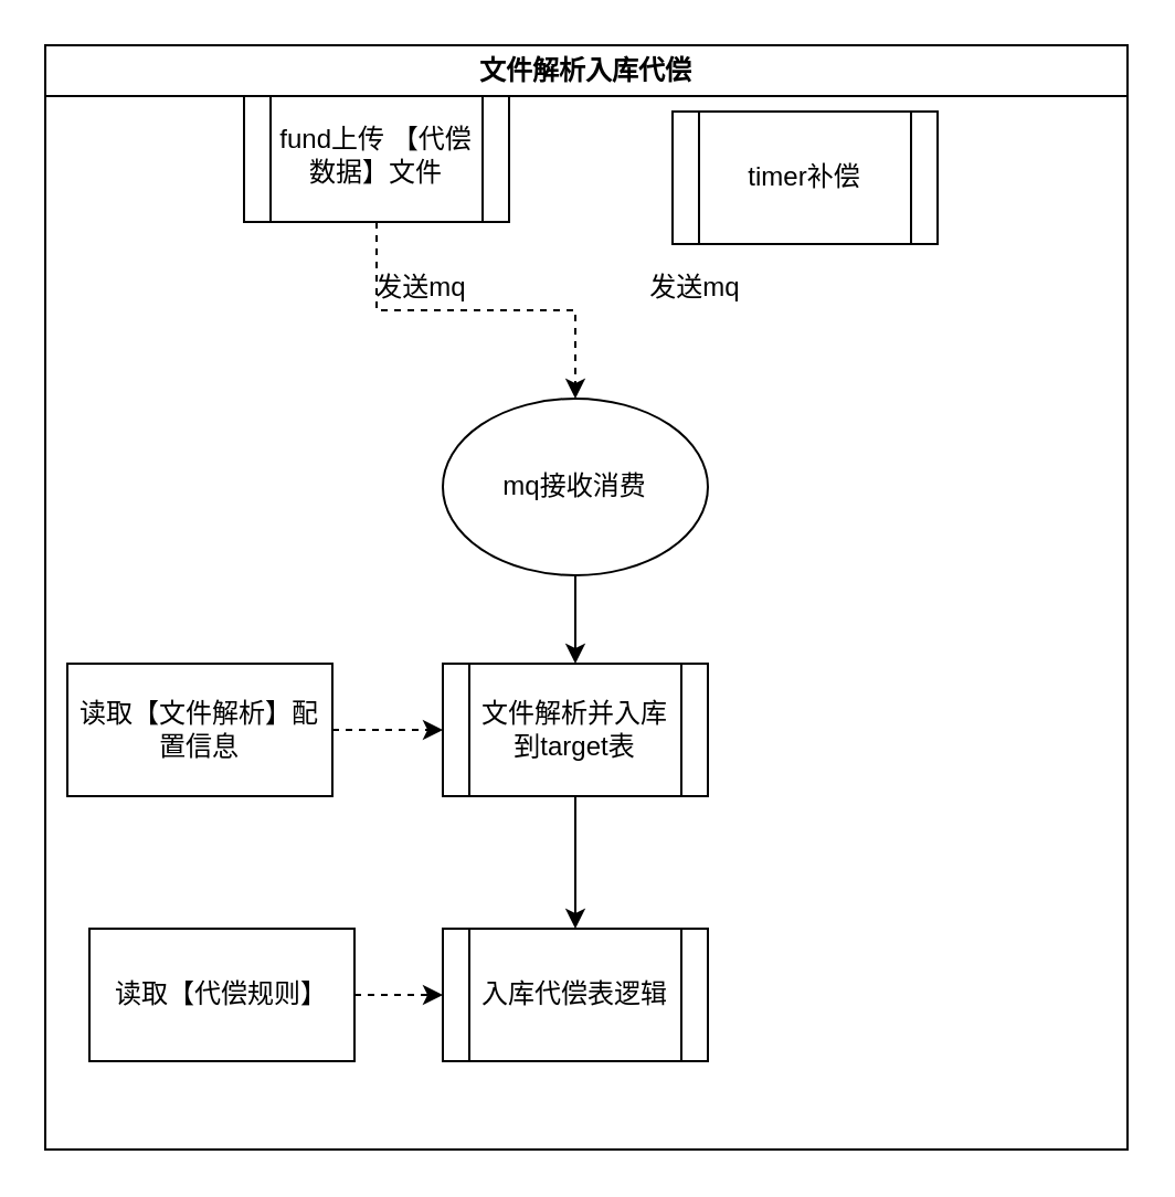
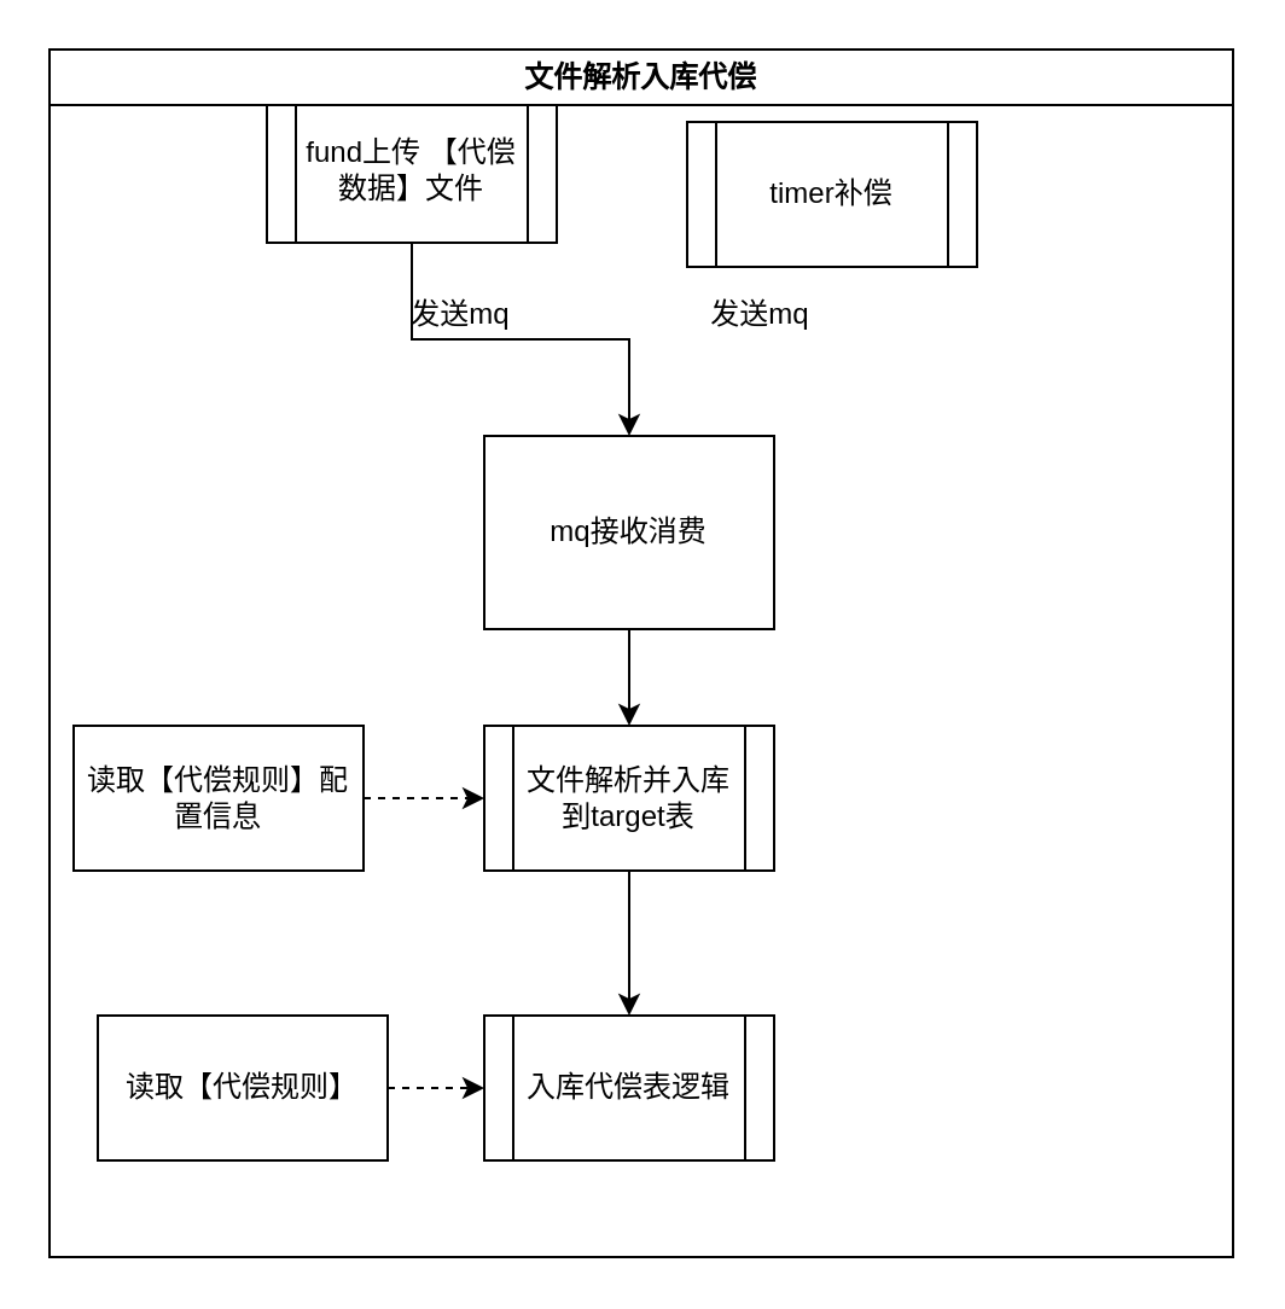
  <mxCell id="0" />
  <mxCell id="1" parent="0" />
- <mxCell id="2" style="edgeStyle=orthogonalEdgeStyle;rounded=0;orthogonalLoop=1;jettySize=auto;html=1;dashed=1;" edge="1" parent="1" source="3" target="6"><mxGeometry relative="1" as="geometry" /></mxCell>
+ <mxCell id="2" style="edgeStyle=orthogonalEdgeStyle;rounded=0;orthogonalLoop=1;jettySize=auto;html=1;" edge="1" parent="1" source="3" target="6"><mxGeometry relative="1" as="geometry" /></mxCell>
  <mxCell id="3" value="&lt;span&gt;fund上传 【代偿数据】文件&lt;/span&gt;" style="shape=process;whiteSpace=wrap;html=1;backgroundOutline=1;" vertex="1" parent="1"><mxGeometry x="110" y="40" width="120" height="60" as="geometry" /></mxCell>
- <mxCell id="4" value="&lt;span&gt;timer补偿&lt;/span&gt;" style="shape=process;whiteSpace=wrap;html=1;backgroundOutline=1;" vertex="1" parent="1"><mxGeometry x="304" y="50" width="120" height="60" as="geometry" /></mxCell>
+ <mxCell id="4" value="&lt;span&gt;timer补偿&lt;/span&gt;" style="shape=process;whiteSpace=wrap;html=1;backgroundOutline=1;" vertex="1" parent="1"><mxGeometry x="284" y="50" width="120" height="60" as="geometry" /></mxCell>
  <mxCell id="5" value="" style="edgeStyle=orthogonalEdgeStyle;rounded=0;orthogonalLoop=1;jettySize=auto;html=1;" edge="1" parent="1" source="6" target="10"><mxGeometry relative="1" as="geometry" /></mxCell>
- <mxCell id="6" value="mq接收消费" style="ellipse;whiteSpace=wrap;html=1;" vertex="1" parent="1"><mxGeometry x="200" y="180" width="120" height="80" as="geometry" /></mxCell>
+ <mxCell id="6" value="mq接收消费" style="whiteSpace=wrap;html=1;rounded=0;" vertex="1" parent="1"><mxGeometry x="200" y="180" width="120" height="80" as="geometry" /></mxCell>
  <mxCell id="7" value="发送mq" style="text;html=1;align=center;verticalAlign=middle;resizable=0;points=[];autosize=1;strokeColor=none;fillColor=none;" vertex="1" parent="1"><mxGeometry x="160" y="120" width="60" height="20" as="geometry" /></mxCell>
  <mxCell id="8" value="发送mq" style="text;html=1;align=center;verticalAlign=middle;resizable=0;points=[];autosize=1;strokeColor=none;fillColor=none;" vertex="1" parent="1"><mxGeometry x="284" y="120" width="60" height="20" as="geometry" /></mxCell>
  <mxCell id="9" value="" style="edgeStyle=orthogonalEdgeStyle;rounded=0;orthogonalLoop=1;jettySize=auto;html=1;" edge="1" parent="1" source="10"><mxGeometry relative="1" as="geometry"><mxPoint x="260" y="420" as="targetPoint" /></mxGeometry></mxCell>
  <mxCell id="10" value="文件解析并入库到target表" style="shape=process;whiteSpace=wrap;html=1;backgroundOutline=1;" vertex="1" parent="1"><mxGeometry x="200" y="300" width="120" height="60" as="geometry" /></mxCell>
  <mxCell id="11" value="" style="edgeStyle=orthogonalEdgeStyle;rounded=0;orthogonalLoop=1;jettySize=auto;html=1;dashed=1;" edge="1" parent="1" source="12" target="10"><mxGeometry relative="1" as="geometry" /></mxCell>
- <mxCell id="12" value="读取【文件解析】配置信息" style="rounded=0;whiteSpace=wrap;html=1;" vertex="1" parent="1"><mxGeometry x="30" y="300" width="120" height="60" as="geometry" /></mxCell>
+ <mxCell id="12" value="读取【代偿规则】配置信息" style="rounded=0;whiteSpace=wrap;html=1;" vertex="1" parent="1"><mxGeometry x="30" y="300" width="120" height="60" as="geometry" /></mxCell>
  <mxCell id="13" value="入库代偿表逻辑" style="shape=process;whiteSpace=wrap;html=1;backgroundOutline=1;" vertex="1" parent="1"><mxGeometry x="200" y="420" width="120" height="60" as="geometry" /></mxCell>
  <mxCell id="14" value="文件解析入库代偿" style="swimlane;whiteSpace=wrap;html=1;" vertex="1" parent="1"><mxGeometry x="20" y="20" width="490" height="500" as="geometry" /></mxCell>
  <mxCell id="15" value="读取【代偿规则】" style="rounded=0;whiteSpace=wrap;html=1;" vertex="1" parent="14"><mxGeometry x="20" y="400" width="120" height="60" as="geometry" /></mxCell>
  <mxCell id="16" value="" style="edgeStyle=orthogonalEdgeStyle;rounded=0;orthogonalLoop=1;jettySize=auto;html=1;dashed=1;" edge="1" parent="1" source="15" target="13"><mxGeometry relative="1" as="geometry" /></mxCell>
